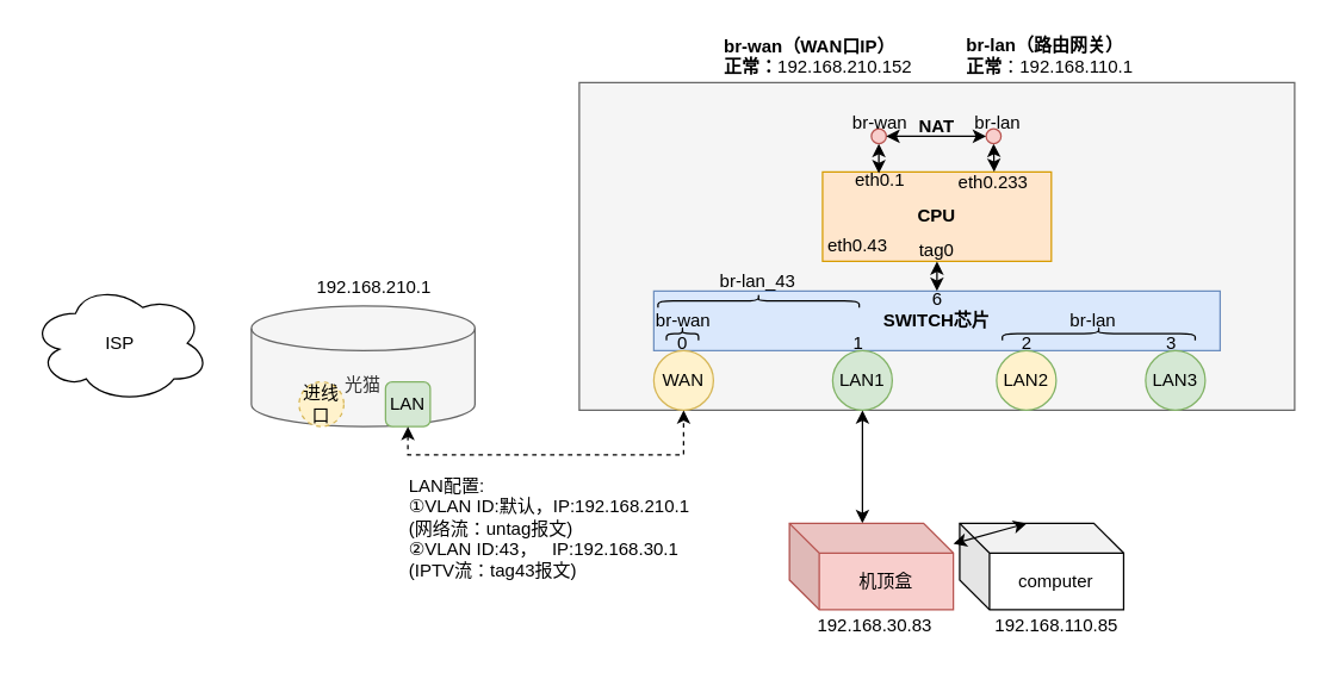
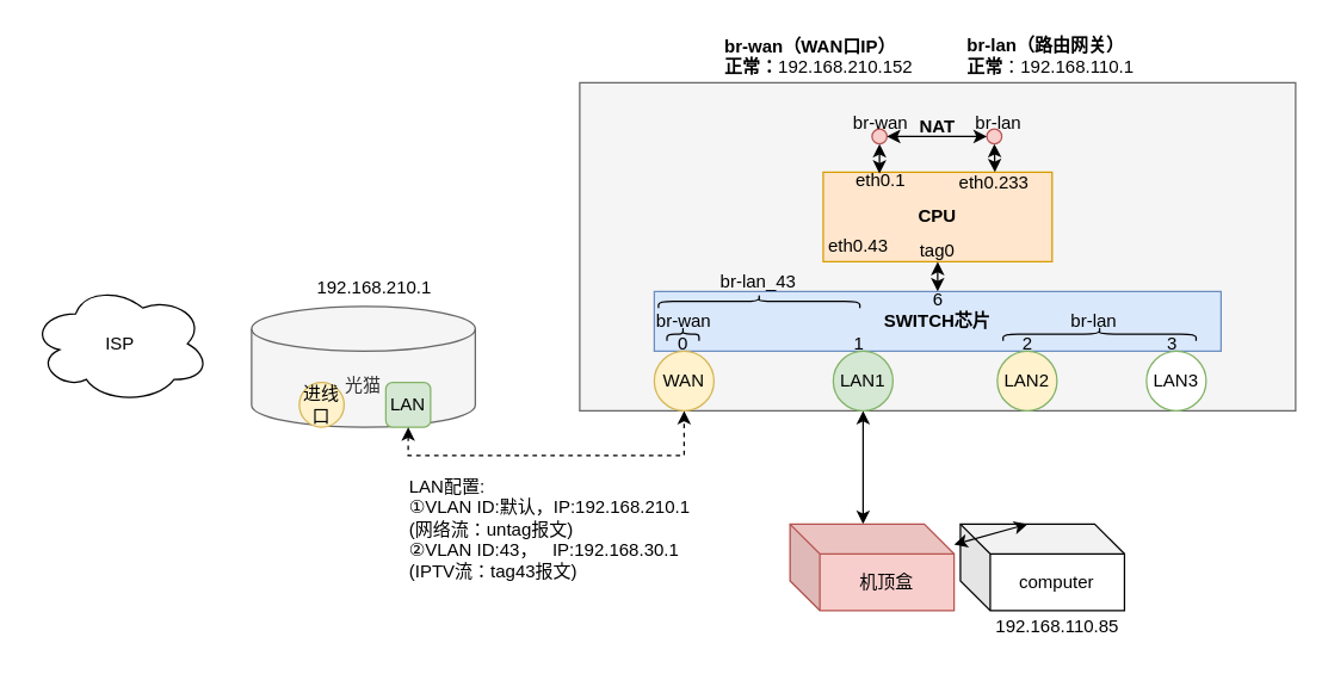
  <mxCell id="0" />
  <mxCell id="1" parent="0" />
  <mxCell id="2" value="" style="rounded=0;whiteSpace=wrap;html=1;fillColor=#f5f5f5;fontColor=#333333;strokeColor=#666666;" vertex="1" parent="1"><mxGeometry x="388" y="55" width="480" height="220" as="geometry" /></mxCell>
  <mxCell id="3" value="&lt;b&gt;SWITCH芯片&lt;/b&gt;" style="rounded=0;whiteSpace=wrap;html=1;fillColor=#dae8fc;strokeColor=#6c8ebf;" vertex="1" parent="1"><mxGeometry x="438" y="195" width="380" height="40" as="geometry" /></mxCell>
  <mxCell id="4" value="WAN" style="ellipse;whiteSpace=wrap;html=1;aspect=fixed;fillColor=#fff2cc;strokeColor=#d6b656;" vertex="1" parent="1"><mxGeometry x="438" y="235" width="40" height="40" as="geometry" /></mxCell>
  <mxCell id="5" value="LAN1" style="ellipse;whiteSpace=wrap;html=1;aspect=fixed;fillColor=#d5e8d4;strokeColor=#82b366;" vertex="1" parent="1"><mxGeometry x="558" y="235" width="40" height="40" as="geometry" /></mxCell>
  <mxCell id="6" value="LAN2" style="ellipse;whiteSpace=wrap;html=1;aspect=fixed;fillColor=#fff2cc;strokeColor=#82b366;" vertex="1" parent="1"><mxGeometry x="668" y="235" width="40" height="40" as="geometry" /></mxCell>
- <mxCell id="7" value="LAN3" style="ellipse;whiteSpace=wrap;html=1;aspect=fixed;fillColor=#d5e8d4;strokeColor=#82b366;" vertex="1" parent="1"><mxGeometry x="768" y="235" width="40" height="40" as="geometry" /></mxCell>
+ <mxCell id="7" value="LAN3" style="ellipse;whiteSpace=wrap;html=1;aspect=fixed;fillColor=#ffffff;strokeColor=#82b366;" vertex="1" parent="1"><mxGeometry x="768" y="235" width="40" height="40" as="geometry" /></mxCell>
  <mxCell id="8" value="0" style="text;html=1;align=center;verticalAlign=middle;resizable=0;points=[];autosize=1;strokeColor=none;fillColor=none;" vertex="1" parent="1"><mxGeometry x="442" y="215" width="30" height="30" as="geometry" /></mxCell>
  <mxCell id="9" value="1" style="text;html=1;align=center;verticalAlign=middle;resizable=0;points=[];autosize=1;strokeColor=none;fillColor=none;" vertex="1" parent="1"><mxGeometry x="560" y="215" width="30" height="30" as="geometry" /></mxCell>
  <mxCell id="10" value="2" style="text;html=1;align=center;verticalAlign=middle;resizable=0;points=[];autosize=1;strokeColor=none;fillColor=none;" vertex="1" parent="1"><mxGeometry x="673" y="215" width="30" height="30" as="geometry" /></mxCell>
  <mxCell id="11" value="3" style="text;html=1;align=center;verticalAlign=middle;resizable=0;points=[];autosize=1;strokeColor=none;fillColor=none;" vertex="1" parent="1"><mxGeometry x="770" y="215" width="30" height="30" as="geometry" /></mxCell>
  <mxCell id="12" value="6" style="text;html=1;align=center;verticalAlign=middle;resizable=0;points=[];autosize=1;strokeColor=none;fillColor=none;" vertex="1" parent="1"><mxGeometry x="613.25" y="186" width="30" height="30" as="geometry" /></mxCell>
  <mxCell id="13" value="&lt;b&gt;CPU&lt;/b&gt;" style="rounded=0;whiteSpace=wrap;html=1;fillColor=#ffe6cc;strokeColor=#d79b00;" vertex="1" parent="1"><mxGeometry x="551.25" y="115" width="153.5" height="60" as="geometry" /></mxCell>
  <mxCell id="14" value="tag0" style="text;html=1;strokeColor=none;fillColor=none;align=center;verticalAlign=middle;whiteSpace=wrap;rounded=0;" vertex="1" parent="1"><mxGeometry x="598" y="153" width="60" height="30" as="geometry" /></mxCell>
  <mxCell id="15" value="eth0.233" style="text;html=1;strokeColor=none;fillColor=none;align=center;verticalAlign=middle;whiteSpace=wrap;rounded=0;" vertex="1" parent="1"><mxGeometry x="636" y="107" width="60" height="30" as="geometry" /></mxCell>
  <mxCell id="16" value="eth0.1" style="text;html=1;strokeColor=none;fillColor=none;align=center;verticalAlign=middle;whiteSpace=wrap;rounded=0;" vertex="1" parent="1"><mxGeometry x="560" y="106" width="60" height="30" as="geometry" /></mxCell>
  <mxCell id="17" value="" style="endArrow=classic;startArrow=classic;html=1;rounded=0;entryX=0.5;entryY=1;entryDx=0;entryDy=0;exitX=0.5;exitY=0;exitDx=0;exitDy=0;" edge="1" parent="1" source="3" target="13"><mxGeometry width="50" height="50" relative="1" as="geometry"><mxPoint x="628" y="205" as="sourcePoint" /><mxPoint x="668" y="175" as="targetPoint" /></mxGeometry></mxCell>
  <mxCell id="18" value="" style="endArrow=classic;startArrow=classic;html=1;rounded=0;" edge="1" parent="1"><mxGeometry width="50" height="50" relative="1" as="geometry"><mxPoint x="589" y="116" as="sourcePoint" /><mxPoint x="589" y="96" as="targetPoint" /></mxGeometry></mxCell>
  <mxCell id="19" value="" style="endArrow=classic;startArrow=classic;html=1;rounded=0;entryX=0.75;entryY=0;entryDx=0;entryDy=0;exitX=0.5;exitY=1;exitDx=0;exitDy=0;" edge="1" parent="1" source="20" target="13"><mxGeometry width="50" height="50" relative="1" as="geometry"><mxPoint x="482" y="415" as="sourcePoint" /><mxPoint x="482" y="395" as="targetPoint" /></mxGeometry></mxCell>
  <mxCell id="20" value="" style="ellipse;whiteSpace=wrap;html=1;aspect=fixed;fillColor=#f8cecc;strokeColor=#b85450;" vertex="1" parent="1"><mxGeometry x="661" y="86" width="10" height="10" as="geometry" /></mxCell>
  <mxCell id="21" value="" style="ellipse;whiteSpace=wrap;html=1;aspect=fixed;fillColor=#f8cecc;strokeColor=#b85450;" vertex="1" parent="1"><mxGeometry x="584" y="86" width="10" height="10" as="geometry" /></mxCell>
  <mxCell id="22" value="" style="endArrow=classic;startArrow=classic;html=1;rounded=0;" edge="1" parent="1"><mxGeometry width="50" height="50" relative="1" as="geometry"><mxPoint x="594" y="91" as="sourcePoint" /><mxPoint x="661" y="91" as="targetPoint" /></mxGeometry></mxCell>
  <mxCell id="23" value="&lt;b&gt;NAT&lt;/b&gt;" style="text;html=1;strokeColor=none;fillColor=none;align=center;verticalAlign=middle;whiteSpace=wrap;rounded=0;" vertex="1" parent="1"><mxGeometry x="598" y="70" width="60" height="30" as="geometry" /></mxCell>
  <mxCell id="24" value="br-lan" style="text;html=1;strokeColor=none;fillColor=none;align=center;verticalAlign=middle;whiteSpace=wrap;rounded=0;" vertex="1" parent="1"><mxGeometry x="639" y="67" width="60" height="30" as="geometry" /></mxCell>
  <mxCell id="25" value="br-wan" style="text;html=1;strokeColor=none;fillColor=none;align=center;verticalAlign=middle;whiteSpace=wrap;rounded=0;" vertex="1" parent="1"><mxGeometry x="560" y="67" width="60" height="30" as="geometry" /></mxCell>
  <mxCell id="26" value="光猫" style="shape=cylinder3;whiteSpace=wrap;html=1;boundedLbl=1;backgroundOutline=1;size=15;fillColor=#f5f5f5;fontColor=#333333;strokeColor=#666666;" vertex="1" parent="1"><mxGeometry x="168" y="205" width="150" height="81" as="geometry" /></mxCell>
  <mxCell id="27" value="LAN" style="whiteSpace=wrap;html=1;aspect=fixed;fillColor=#d5e8d4;strokeColor=#82b366;rounded=1;" vertex="1" parent="1"><mxGeometry x="258" y="256" width="30" height="30" as="geometry" /></mxCell>
- <mxCell id="28" value="进线口" style="ellipse;whiteSpace=wrap;html=1;aspect=fixed;fillColor=#fff2cc;strokeColor=#d6b656;dashed=1;" vertex="1" parent="1"><mxGeometry x="200" y="256" width="30" height="30" as="geometry" /></mxCell>
+ <mxCell id="28" value="进线口" style="ellipse;whiteSpace=wrap;html=1;aspect=fixed;fillColor=#fff2cc;strokeColor=#d6b656;" vertex="1" parent="1"><mxGeometry x="200" y="256" width="30" height="30" as="geometry" /></mxCell>
  <mxCell id="29" value="" style="endArrow=classic;startArrow=classic;html=1;rounded=0;entryX=0.5;entryY=1;entryDx=0;entryDy=0;exitX=0.5;exitY=1;exitDx=0;exitDy=0;dashed=1;" edge="1" parent="1" source="27" target="4"><mxGeometry width="50" height="50" relative="1" as="geometry"><mxPoint x="618" y="215" as="sourcePoint" /><mxPoint x="668" y="165" as="targetPoint" /><Array as="points"><mxPoint x="273" y="305" /><mxPoint x="458" y="305" /></Array></mxGeometry></mxCell>
  <mxCell id="30" value="&lt;b&gt;br-lan（路由网关）&lt;br&gt;正常&lt;/b&gt;：192.168.110.1" style="text;html=1;align=left;verticalAlign=middle;resizable=0;points=[];autosize=1;strokeColor=none;fillColor=none;" vertex="1" parent="1"><mxGeometry x="645.56" y="22" width="130" height="30" as="geometry" /></mxCell>
  <mxCell id="31" value="" style="shape=curlyBracket;whiteSpace=wrap;html=1;rounded=1;flipH=1;labelPosition=right;verticalLabelPosition=middle;align=left;verticalAlign=middle;rotation=-90;" vertex="1" parent="1"><mxGeometry x="732.06" y="158.82" width="9" height="129.38" as="geometry" /></mxCell>
  <mxCell id="32" value="" style="shape=curlyBracket;whiteSpace=wrap;html=1;rounded=1;flipH=1;labelPosition=right;verticalLabelPosition=middle;align=left;verticalAlign=middle;rotation=-90;" vertex="1" parent="1"><mxGeometry x="452.75" y="212.75" width="9" height="21.5" as="geometry" /></mxCell>
  <mxCell id="33" value="br-wan" style="text;html=1;strokeColor=none;fillColor=none;align=center;verticalAlign=middle;whiteSpace=wrap;rounded=0;" vertex="1" parent="1"><mxGeometry x="428" y="200" width="60" height="30" as="geometry" /></mxCell>
  <mxCell id="34" value="br-lan" style="text;html=1;strokeColor=none;fillColor=none;align=center;verticalAlign=middle;whiteSpace=wrap;rounded=0;" vertex="1" parent="1"><mxGeometry x="703" y="200" width="60" height="30" as="geometry" /></mxCell>
  <mxCell id="35" value="192.168.210.1" style="text;html=1;align=center;verticalAlign=middle;resizable=0;points=[];autosize=1;" vertex="1" parent="1"><mxGeometry x="204.75" y="183" width="90" height="20" as="geometry" /></mxCell>
  <mxCell id="36" value="ISP" style="ellipse;shape=cloud;whiteSpace=wrap;html=1;" vertex="1" parent="1"><mxGeometry x="20" y="190" width="120" height="80" as="geometry" /></mxCell>
  <mxCell id="37" value="computer" style="shape=cube;whiteSpace=wrap;html=1;boundedLbl=1;backgroundOutline=1;darkOpacity=0.05;darkOpacity2=0.1;" vertex="1" parent="1"><mxGeometry x="643.25" y="351" width="110" height="58" as="geometry" /></mxCell>
  <mxCell id="38" value="" style="endArrow=classic;startArrow=classic;html=1;entryX=0.5;entryY=1;entryDx=0;entryDy=0;" edge="1" parent="1" target="5"><mxGeometry width="50" height="50" relative="1" as="geometry"><mxPoint x="578" y="351" as="sourcePoint" /><mxPoint x="798" y="255" as="targetPoint" /></mxGeometry></mxCell>
  <mxCell id="39" value="" style="endArrow=classic;startArrow=classic;html=1;exitX=0;exitY=0;exitDx=45;exitDy=0;exitPerimeter=0;" edge="1" parent="1" source="37" target="43"><mxGeometry width="50" height="50" relative="1" as="geometry"><mxPoint x="588" y="361" as="sourcePoint" /><mxPoint x="588" y="285" as="targetPoint" /></mxGeometry></mxCell>
- <mxCell id="40" value="192.168.30.83" style="text;html=1;align=center;verticalAlign=middle;resizable=0;points=[];autosize=1;" vertex="1" parent="1"><mxGeometry x="541" y="410" width="90" height="20" as="geometry" /></mxCell>
  <mxCell id="41" value="192.168.110.85" style="text;html=1;align=center;verticalAlign=middle;resizable=0;points=[];autosize=1;" vertex="1" parent="1"><mxGeometry x="658.25" y="410" width="100" height="20" as="geometry" /></mxCell>
  <mxCell id="42" value="&lt;div style=&quot;text-align: left&quot;&gt;&lt;b&gt;br-wan（WAN口IP）&lt;/b&gt;&lt;/div&gt;&lt;div style=&quot;text-align: left&quot;&gt;&lt;b&gt;正常：&lt;/b&gt;&lt;span&gt;192.168.210.152&lt;/span&gt;&lt;/div&gt;&lt;b&gt;&lt;div style=&quot;text-align: left&quot;&gt;&lt;br&gt;&lt;/div&gt;&lt;/b&gt;" style="text;html=1;align=center;verticalAlign=middle;resizable=0;points=[];autosize=1;" vertex="1" parent="1"><mxGeometry x="478" y="20" width="140" height="50" as="geometry" /></mxCell>
  <mxCell id="43" value="机顶盒" style="shape=cube;whiteSpace=wrap;html=1;boundedLbl=1;backgroundOutline=1;darkOpacity=0.05;darkOpacity2=0.1;fillColor=#f8cecc;strokeColor=#b85450;" vertex="1" parent="1"><mxGeometry x="529" y="351" width="110" height="58" as="geometry" /></mxCell>
  <mxCell id="44" value="&lt;br&gt;LAN配置:&lt;br&gt;①VLAN ID:默认，IP:192.168.210.1&lt;br&gt;(网络流：untag报文)&lt;br&gt;&lt;span&gt;&lt;/span&gt;②VLAN ID:43，&amp;nbsp; &amp;nbsp;IP:192.168.30.1&lt;br&gt;(IPTV流：tag43报文)" style="text;html=1;align=left;verticalAlign=middle;resizable=0;points=[];autosize=1;strokeColor=none;fillColor=none;" vertex="1" parent="1"><mxGeometry x="272" y="302" width="200" height="90" as="geometry" /></mxCell>
  <mxCell id="45" value="eth0.43" style="text;html=1;strokeColor=none;fillColor=none;align=center;verticalAlign=middle;whiteSpace=wrap;rounded=0;" vertex="1" parent="1"><mxGeometry x="545" y="150" width="60" height="30" as="geometry" /></mxCell>
  <mxCell id="46" value="" style="shape=curlyBracket;whiteSpace=wrap;html=1;rounded=1;flipH=1;labelPosition=right;verticalLabelPosition=middle;align=left;verticalAlign=middle;rotation=-90;" vertex="1" parent="1"><mxGeometry x="503.81" y="134.19" width="9" height="135" as="geometry" /></mxCell>
  <mxCell id="47" value="br-lan_43" style="text;html=1;strokeColor=none;fillColor=none;align=center;verticalAlign=middle;whiteSpace=wrap;rounded=0;" vertex="1" parent="1"><mxGeometry x="478" y="174.38" width="60" height="30" as="geometry" /></mxCell>
